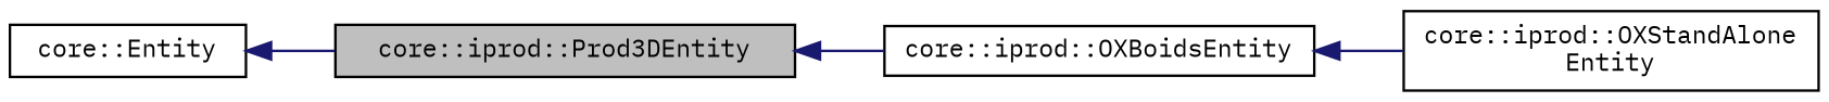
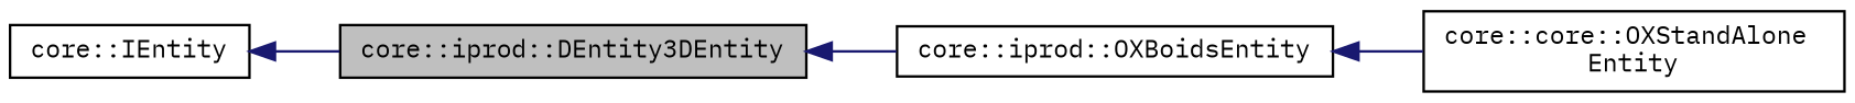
  digraph {
    fontname="IBM Plex Mono"
    rankdir=LR
    node [color=black fillcolor=white fontname="IBM Plex Mono" fontsize=10 shape=record style=filled]
    edge [color=midnightblue dir=back fontname="IBM Plex Mono" fontsize=10 labelfontname=Helvetica labelfontsize=10 style=solid]
-   n1 [fillcolor=grey75 fontcolor=black height=0.2 label="core::iprod::Prod3DEntity" width=0.4]
+   n1 [fillcolor=grey75 fontcolor=black height=0.2 label="core::iprod::DEntity3DEntity" width=0.4]
    n2 [height=0.2 label="core::iprod::OXBoidsEntity" width=0.4]
-   n3 [height=0.2 label="core::iprod::OXStandAlone\lEntity" width=0.4]
-   n4 [height=0.2 label="core::Entity" width=0.4]
+   n3 [height=0.2 label="core::core::OXStandAlone\lEntity" width=0.4]
+   n4 [height=0.2 label="core::IEntity" width=0.4]
    n1 -> n2
    n2 -> n3
    n4 -> n1
  }
